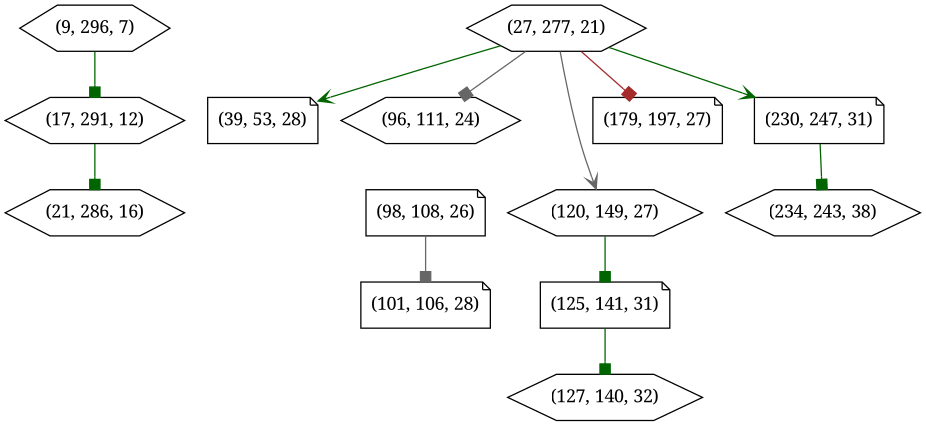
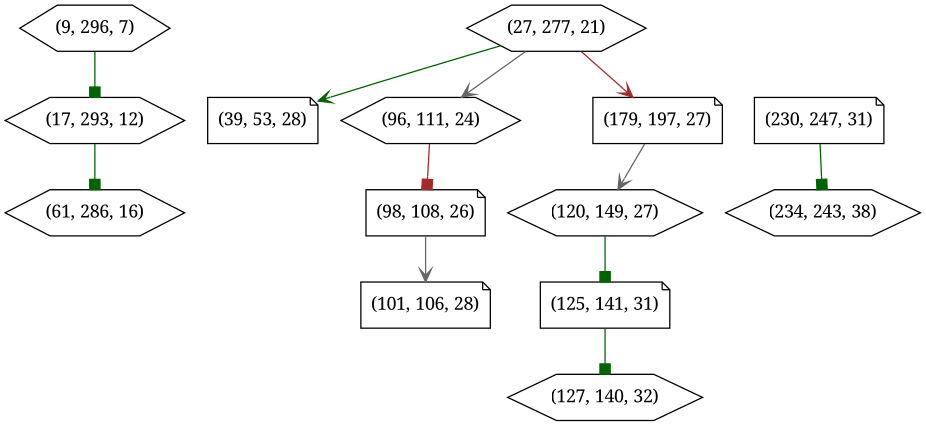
  digraph {
    fontname="Noto Serif"
    node [fontname="Noto Serif" shape=hexagon]
    edge [arrowhead=box color=darkgreen fontname="Noto Serif"]
    "(9, 296, 7)"
-   "(17, 291, 12)"
-   "(21, 286, 16)"
+   "(17, 291, 12)" [label="(17, 293, 12)"]
+   "(21, 286, 16)" [label="(61, 286, 16)"]
    "(39, 53, 28)" [shape=note]
    "(27, 277, 21)"
    "(96, 111, 24)"
    "(120, 149, 27)"
    "(179, 197, 27)" [shape=note]
    "(230, 247, 31)" [shape=note]
    "(98, 108, 26)" [shape=note]
    "(125, 141, 31)" [shape=note]
    n12 [label="(234, 243, 38)"]
    "(101, 106, 28)" [shape=note]
    "(127, 140, 32)"
    "(9, 296, 7)" -> "(17, 291, 12)"
    "(17, 291, 12)" -> "(21, 286, 16)"
    "(27, 277, 21)" -> "(39, 53, 28)" [arrowhead=vee]
-   "(27, 277, 21)" -> "(96, 111, 24)" [color=gray40]
-   "(27, 277, 21)" -> "(120, 149, 27)" [arrowhead=vee color=gray40]
-   "(27, 277, 21)" -> "(179, 197, 27)" [color=brown]
-   "(27, 277, 21)" -> "(230, 247, 31)" [arrowhead=vee]
+   "(27, 277, 21)" -> "(96, 111, 24)" [arrowhead=vee color=gray40]
+   "(179, 197, 27)" -> "(120, 149, 27)" [arrowhead=vee color=gray40]
+   "(27, 277, 21)" -> "(179, 197, 27)" [arrowhead=vee color=brown]
+   "(96, 111, 24)" -> "(98, 108, 26)" [color=brown]
    "(120, 149, 27)" -> "(125, 141, 31)"
    "(230, 247, 31)" -> n12
-   "(98, 108, 26)" -> "(101, 106, 28)" [color=gray40]
+   "(98, 108, 26)" -> "(101, 106, 28)" [arrowhead=vee color=gray40]
    "(125, 141, 31)" -> "(127, 140, 32)"
  }
